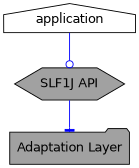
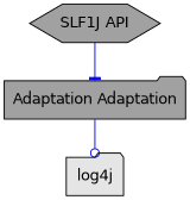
  digraph {
    fontname="DejaVu Sans"
    node [fontname="DejaVu Sans" shape=folder fillcolor=gray63 style=filled]
    edge [arrowhead=odot color=blue fontname="DejaVu Sans"]
-   application [shape=house fillcolor="" style=""]
    n2 [label="SLF1J API" shape=hexagon]
-   "Adaptation Layer"
-   application -> n2
+   "Adaptation Layer" [label="Adaptation Adaptation"]
+   log4j [fillcolor=gray90]
    n2 -> "Adaptation Layer" [arrowhead=tee]
+   "Adaptation Layer" -> log4j
  }
